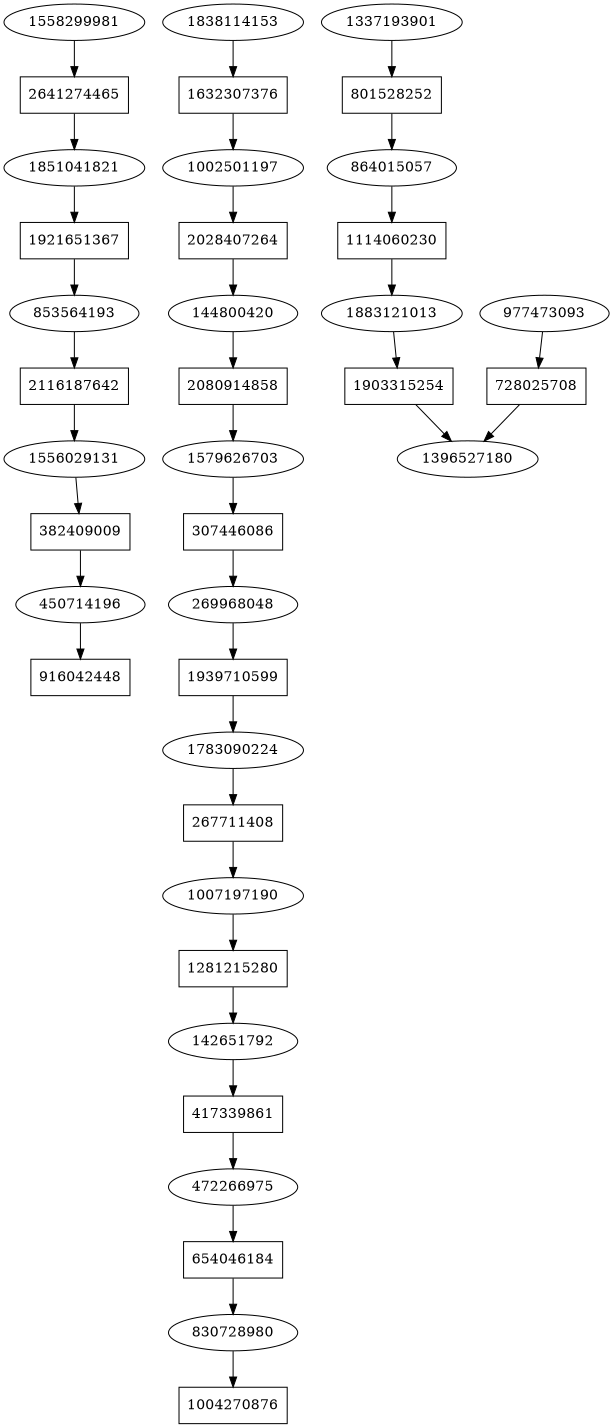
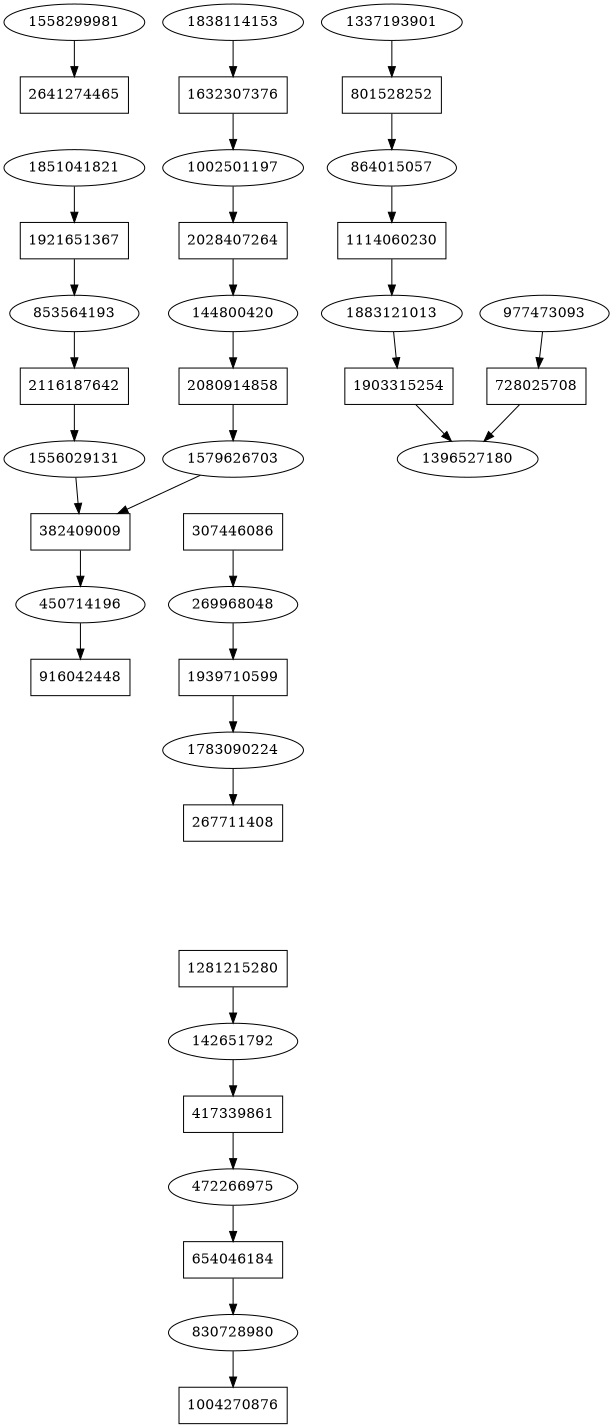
  digraph {
    2028407264 [shape=box]
    144800420
    1002501197
    2080914858 [shape=box]
    n5 [label=1579626703]
    307446086 [shape=box]
    269968048
    1939710599 [shape=box]
    1783090224
    267711408 [shape=box]
-   1007197190
    1281215280 [shape=box]
    142651792
    417339861 [shape=box]
    472266975
    654046184 [shape=box]
    830728980
    1004270876 [shape=box]
    n19 [label=2641274465 shape=box]
    1558299981
    1851041821
    1921651367 [shape=box]
    853564193
    2116187642 [shape=box]
    1556029131
    382409009 [shape=box]
    450714196
    916042448 [shape=box]
    728025708 [shape=box]
    977473093
    1396527180
    801528252 [shape=box]
    864015057
    1337193901
    n35 [label=1114060230 shape=box]
    1883121013
    1903315254 [shape=box]
    1632307376 [shape=box]
    1838114153
    2028407264 -> 144800420
    144800420 -> 2080914858
    1002501197 -> 2028407264
    2080914858 -> n5
-   n5 -> 307446086
+   n5 -> 382409009
    307446086 -> 269968048
    269968048 -> 1939710599
    1939710599 -> 1783090224
    1783090224 -> 267711408
-   267711408 -> 1007197190
-   1007197190 -> 1281215280
    1281215280 -> 142651792
    142651792 -> 417339861
    417339861 -> 472266975
    472266975 -> 654046184
    654046184 -> 830728980
    830728980 -> 1004270876
-   n19 -> 1851041821
    1558299981 -> n19
    1851041821 -> 1921651367
    1921651367 -> 853564193
    853564193 -> 2116187642
    2116187642 -> 1556029131
    1556029131 -> 382409009
    382409009 -> 450714196
    450714196 -> 916042448
    728025708 -> 1396527180
    977473093 -> 728025708
    801528252 -> 864015057
    864015057 -> n35
    1337193901 -> 801528252
    n35 -> 1883121013
    1883121013 -> 1903315254
    1903315254 -> 1396527180
    1632307376 -> 1002501197
    1838114153 -> 1632307376
  }
